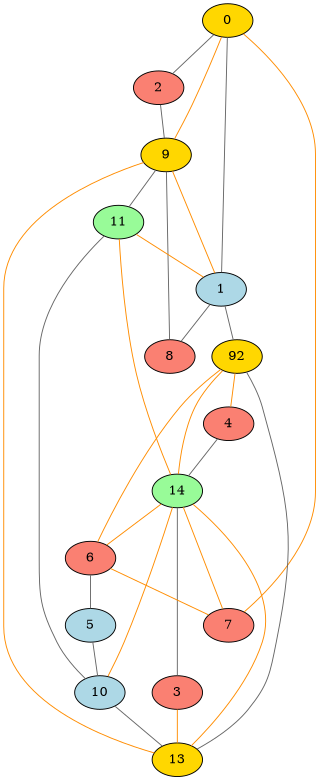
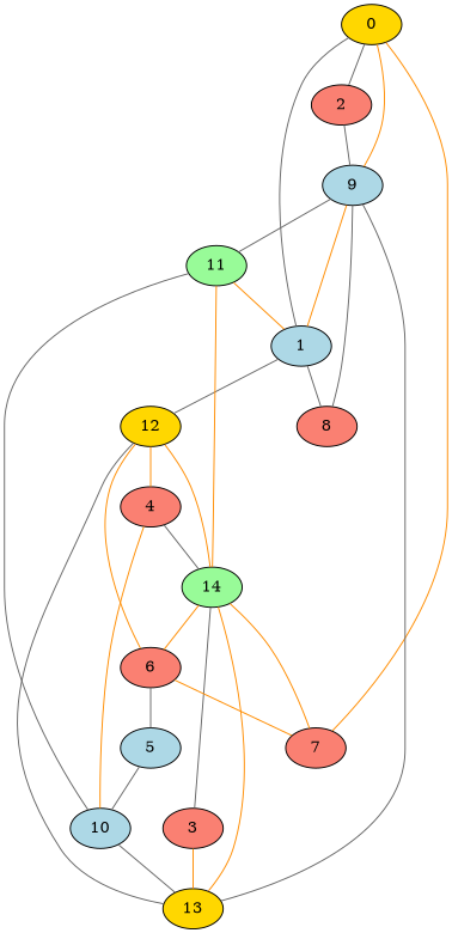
  graph {
    node [fillcolor=salmon style=filled]
    edge [color=gray40]
    0 [fillcolor=gold]
    1 [fillcolor=lightblue]
    8
-   12 [fillcolor=gold label=92]
+   12 [fillcolor=gold]
    2
    7
-   9 [fillcolor=gold]
+   9 [fillcolor=lightblue]
    14 [fillcolor=palegreen]
    6
    4
    11 [fillcolor=palegreen]
    3
    13 [fillcolor=gold]
    10 [fillcolor=lightblue]
    5 [fillcolor=lightblue]
    0 -- 2
    0 -- 7 [color=darkorange]
    1 -- 0
    1 -- 8
    1 -- 12
    8 -- 9
    12 -- 14 [color=darkorange]
    12 -- 6 [color=darkorange]
    12 -- 4 [color=darkorange]
    2 -- 9
    7 -- 14 [color=darkorange]
    9 -- 0 [color=darkorange]
    9 -- 1 [color=darkorange]
    9 -- 11
    14 -- 6 [color=darkorange]
    14 -- 3
    14 -- 13 [color=darkorange]
-   14 -- 10 [color=darkorange]
+   4 -- 10 [color=darkorange]
    6 -- 7 [color=darkorange]
    6 -- 5
    4 -- 14
    11 -- 1 [color=darkorange]
    11 -- 14 [color=darkorange]
    3 -- 13 [color=darkorange]
    13 -- 12
-   13 -- 9 [color=darkorange]
+   13 -- 9
    10 -- 11
    10 -- 13
    5 -- 10
  }
